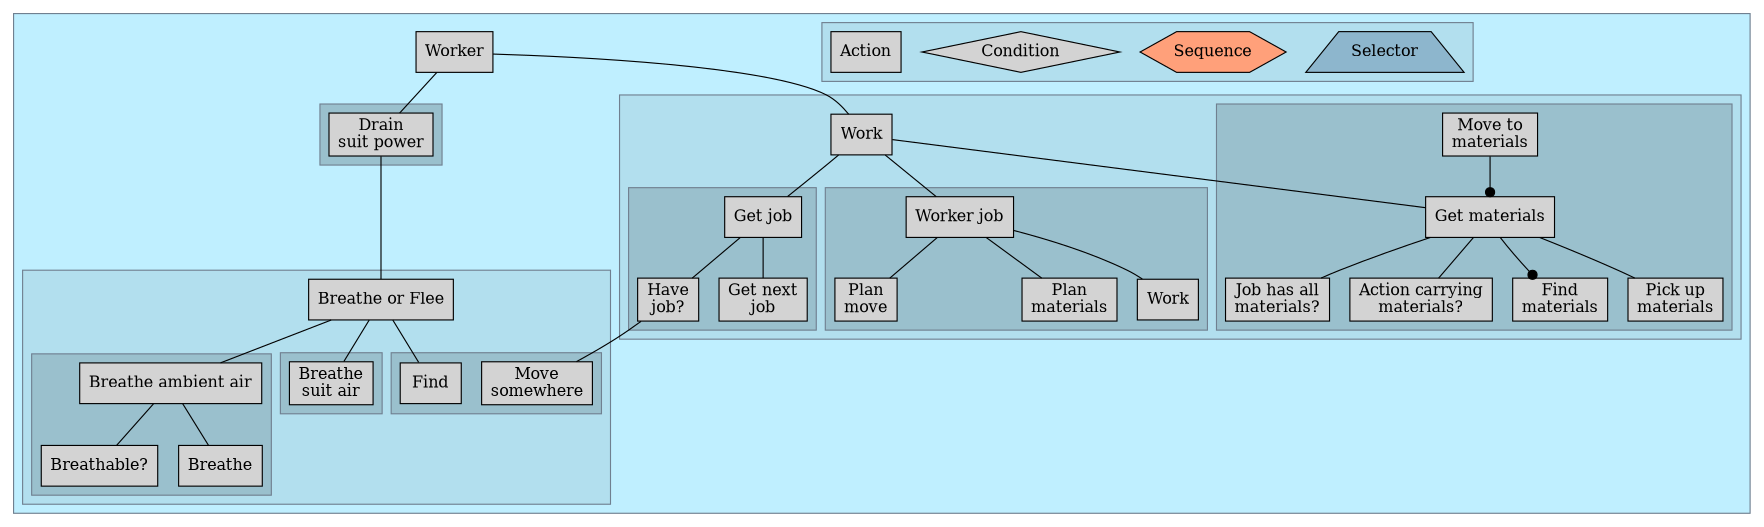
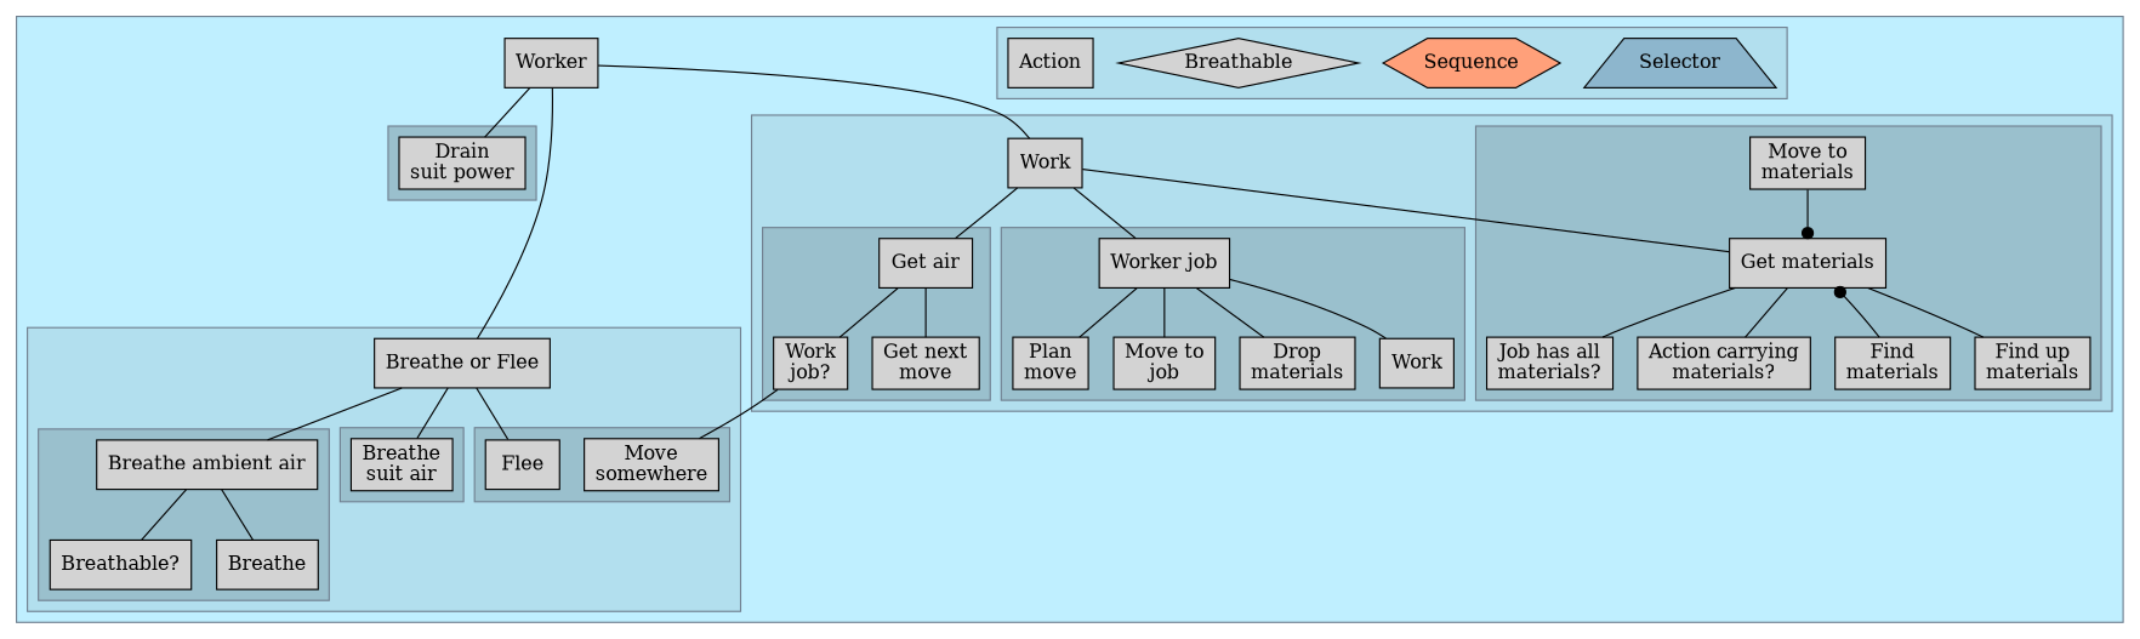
  digraph {
    compound=true
    ordering=out
    node [color=black fillcolor=lightgrey shape=rectangle style=filled]
    edge [arrowhead=none color=black]
    n1 [label="Drain\nsuit power"]
    n2 [label="Breathe ambient air"]
    n3 [label="Breathable?"]
    n4 [label=Breathe]
    n5 [label="Breathe\nsuit air"]
-   n6 [label=Find]
+   n6 [label=Flee]
    n7 [label="Move\nsomewhere"]
    n8 [label="Breathe or Flee"]
-   n9 [label="Get job"]
-   n10 [label="Have\njob?"]
-   n11 [label="Get next\njob"]
+   n9 [label="Get air"]
+   n10 [label="Work\njob?"]
+   n11 [label="Get next\nmove"]
    n12 [label="Get materials"]
    n13 [label="Job has all\nmaterials?"]
    n14 [label="Action carrying\nmaterials?"]
    n15 [label="Find\nmaterials"]
    n16 [label="Move to\nmaterials"]
-   n17 [label="Pick up\nmaterials"]
+   n17 [label="Find up\nmaterials"]
    n18 [label="Worker job"]
    n19 [label="Plan\nmove"]
-   n21 [label="Plan\nmaterials"]
+   n20 [label="Move to\njob"]
+   n21 [label="Drop\nmaterials"]
    n22 [label=Work]
    n23 [label=Work]
    n24 [label=Worker]
    n25 [fillcolor=lightskyblue3 label=Selector shape=trapezium]
    n26 [fillcolor=lightsalmon1 label=Sequence shape=hexagon]
-   n27 [label=Condition shape=diamond]
+   n27 [label=Breathable shape=diamond]
    n28 [label=Action]
    subgraph cluster_1 {
      color=slategrey
      fillcolor=lightblue1
      style=filled
      subgraph sub_2 {
        color=slategrey
        fillcolor=lightblue1
        style=filled
        n24
        subgraph cluster_3 {
          color=slategrey
          fillcolor=lightblue3
          style=filled
          n1
        }
        subgraph cluster_4 {
          color=slategrey
          fillcolor=lightblue2
          style=filled
          n8
          subgraph cluster_5 {
            color=slategrey
            fillcolor=lightblue3
            style=filled
            n2
            n3
            n4
          }
          subgraph cluster_6 {
            color=slategrey
            fillcolor=lightblue3
            style=filled
            n5
          }
          subgraph cluster_7 {
            color=slategrey
            fillcolor=lightblue3
            style=filled
            n6
            n7
          }
        }
        subgraph cluster_8 {
          color=slategrey
          fillcolor=lightblue2
          style=filled
          n23
          subgraph cluster_9 {
            color=slategrey
            fillcolor=lightblue3
            style=filled
            n9
            n10
            n11
          }
          subgraph cluster_10 {
            color=slategrey
            fillcolor=lightblue3
            style=filled
            n12
            n13
            n14
            n15
            n16
            n17
          }
          subgraph cluster_11 {
            color=slategrey
            fillcolor=lightblue3
            style=filled
            n18
            n19
+           n20
            n21
            n22
          }
        }
      }
      subgraph cluster_12 {
        color=slategrey
        fillcolor=lightblue2
        style=filled
        subgraph sub_13 {
          color=slategrey
          fillcolor=lightblue2
          style=filled
          n25
        }
        subgraph sub_14 {
          color=slategrey
          fillcolor=lightblue2
          style=filled
          n26
        }
        subgraph sub_15 {
          color=slategrey
          fillcolor=lightblue2
          style=filled
          n27
        }
        subgraph sub_16 {
          color=slategrey
          fillcolor=lightblue2
          style=filled
          n28
        }
      }
    }
    n2 -> n3
    n2 -> n4
    n8 -> n2
    n8 -> n5
    n8 -> n6
    n9 -> n10
    n9 -> n11
    n10 -> n7
    n12 -> n13
    n12 -> n14
-   n12 -> n15 [arrowhead=dot]
+   n15 -> n12 [arrowhead=dot]
    n12 -> n17
    n16 -> n12 [arrowhead=dot]
    n18 -> n19
+   n18 -> n20
    n18 -> n21
    n18 -> n22
    n23 -> n9
    n23 -> n12
    n23 -> n18
    n24 -> n1
-   n1 -> n8
+   n24 -> n8
    n24 -> n23
  }
